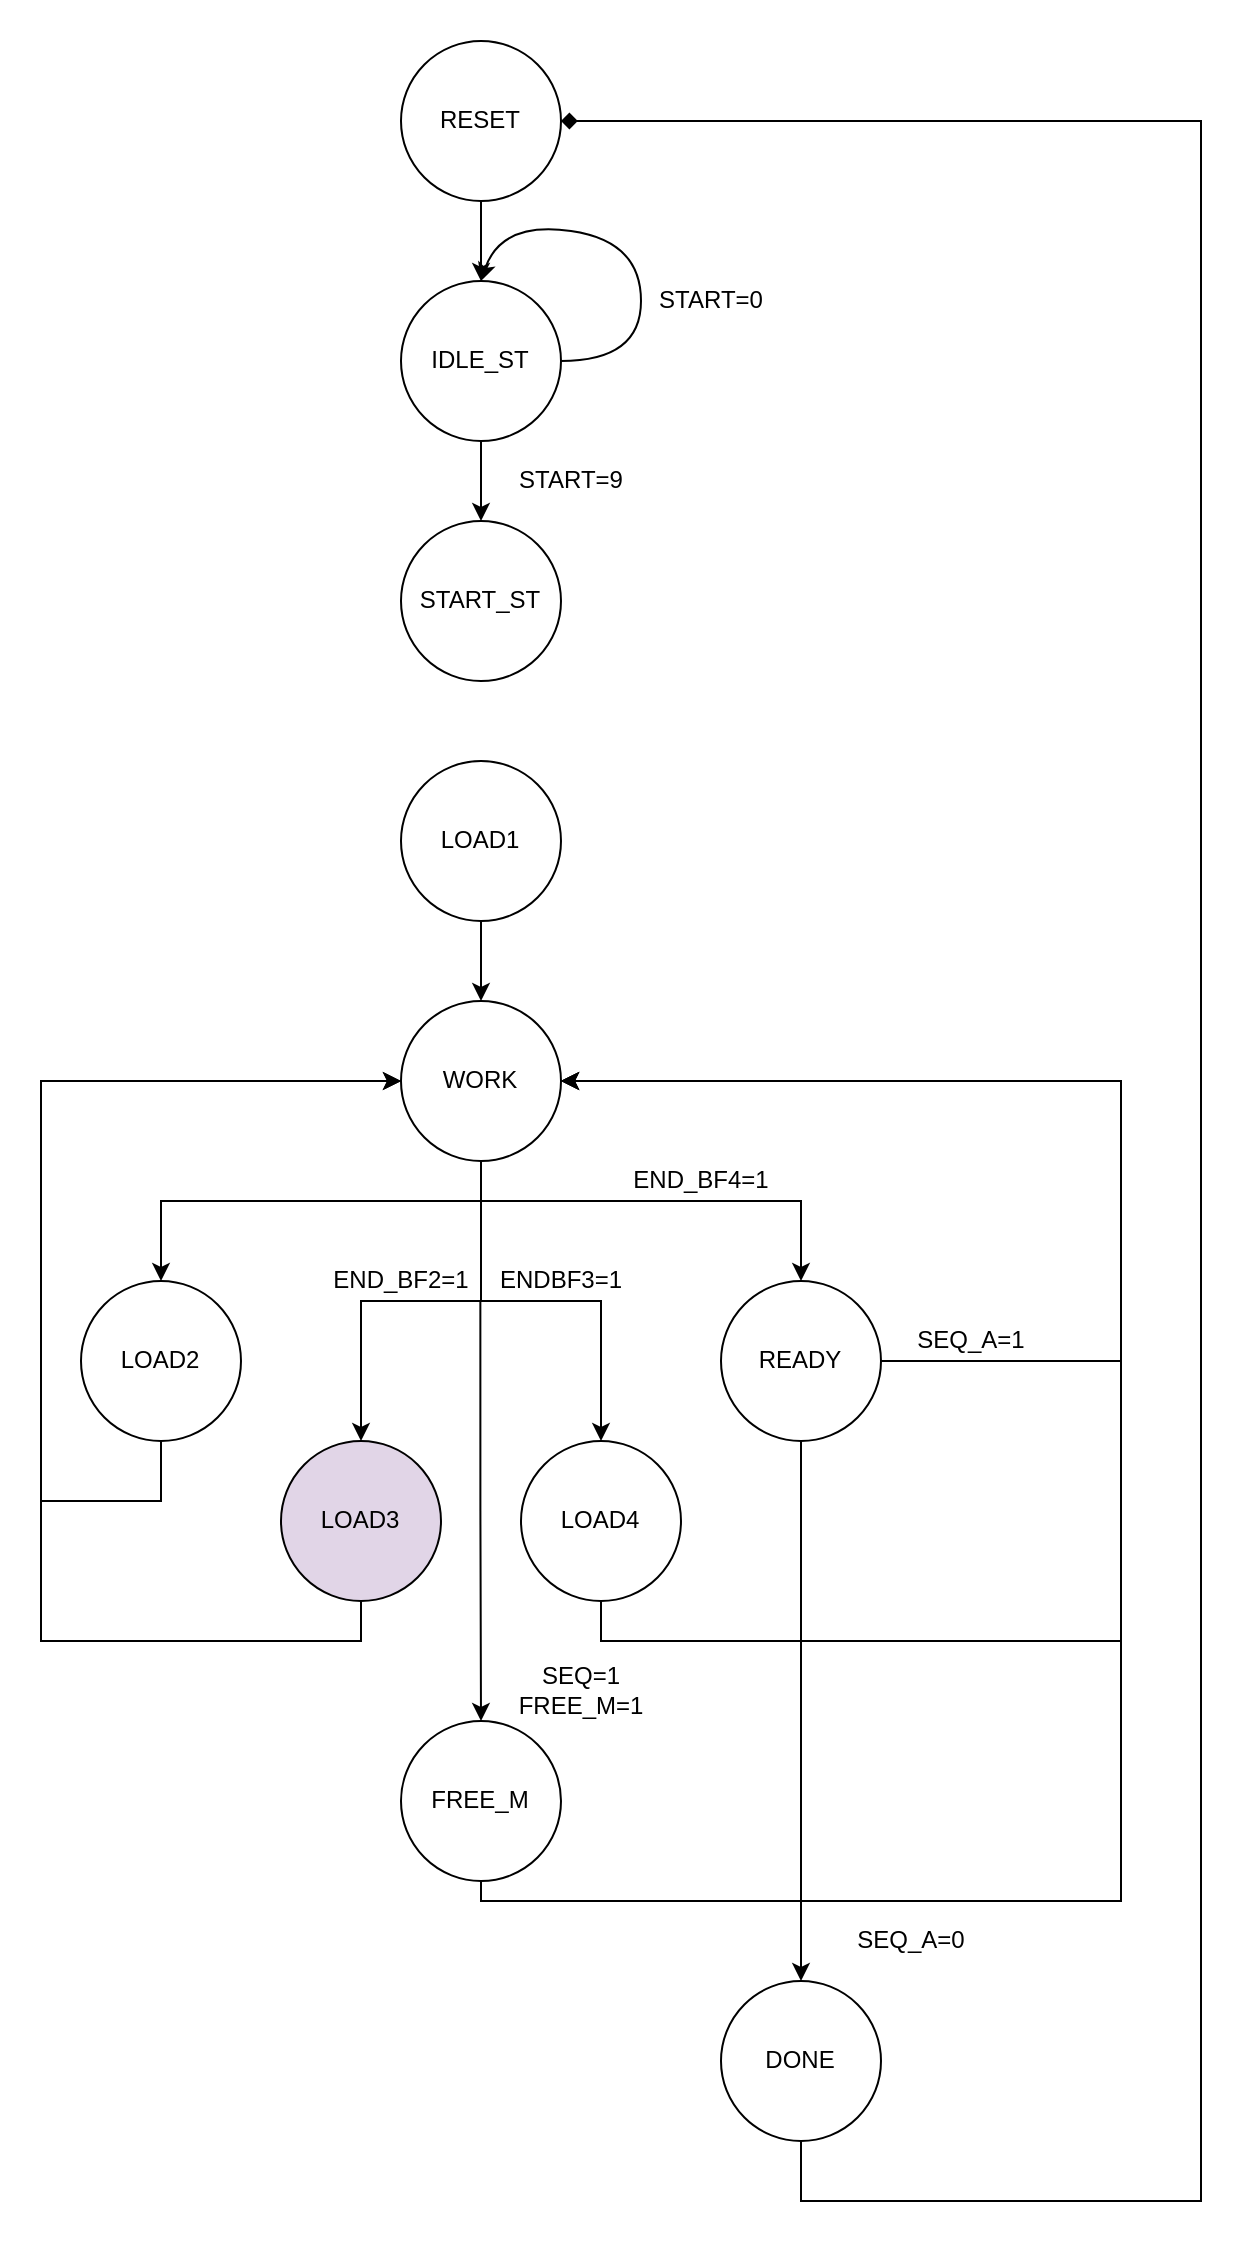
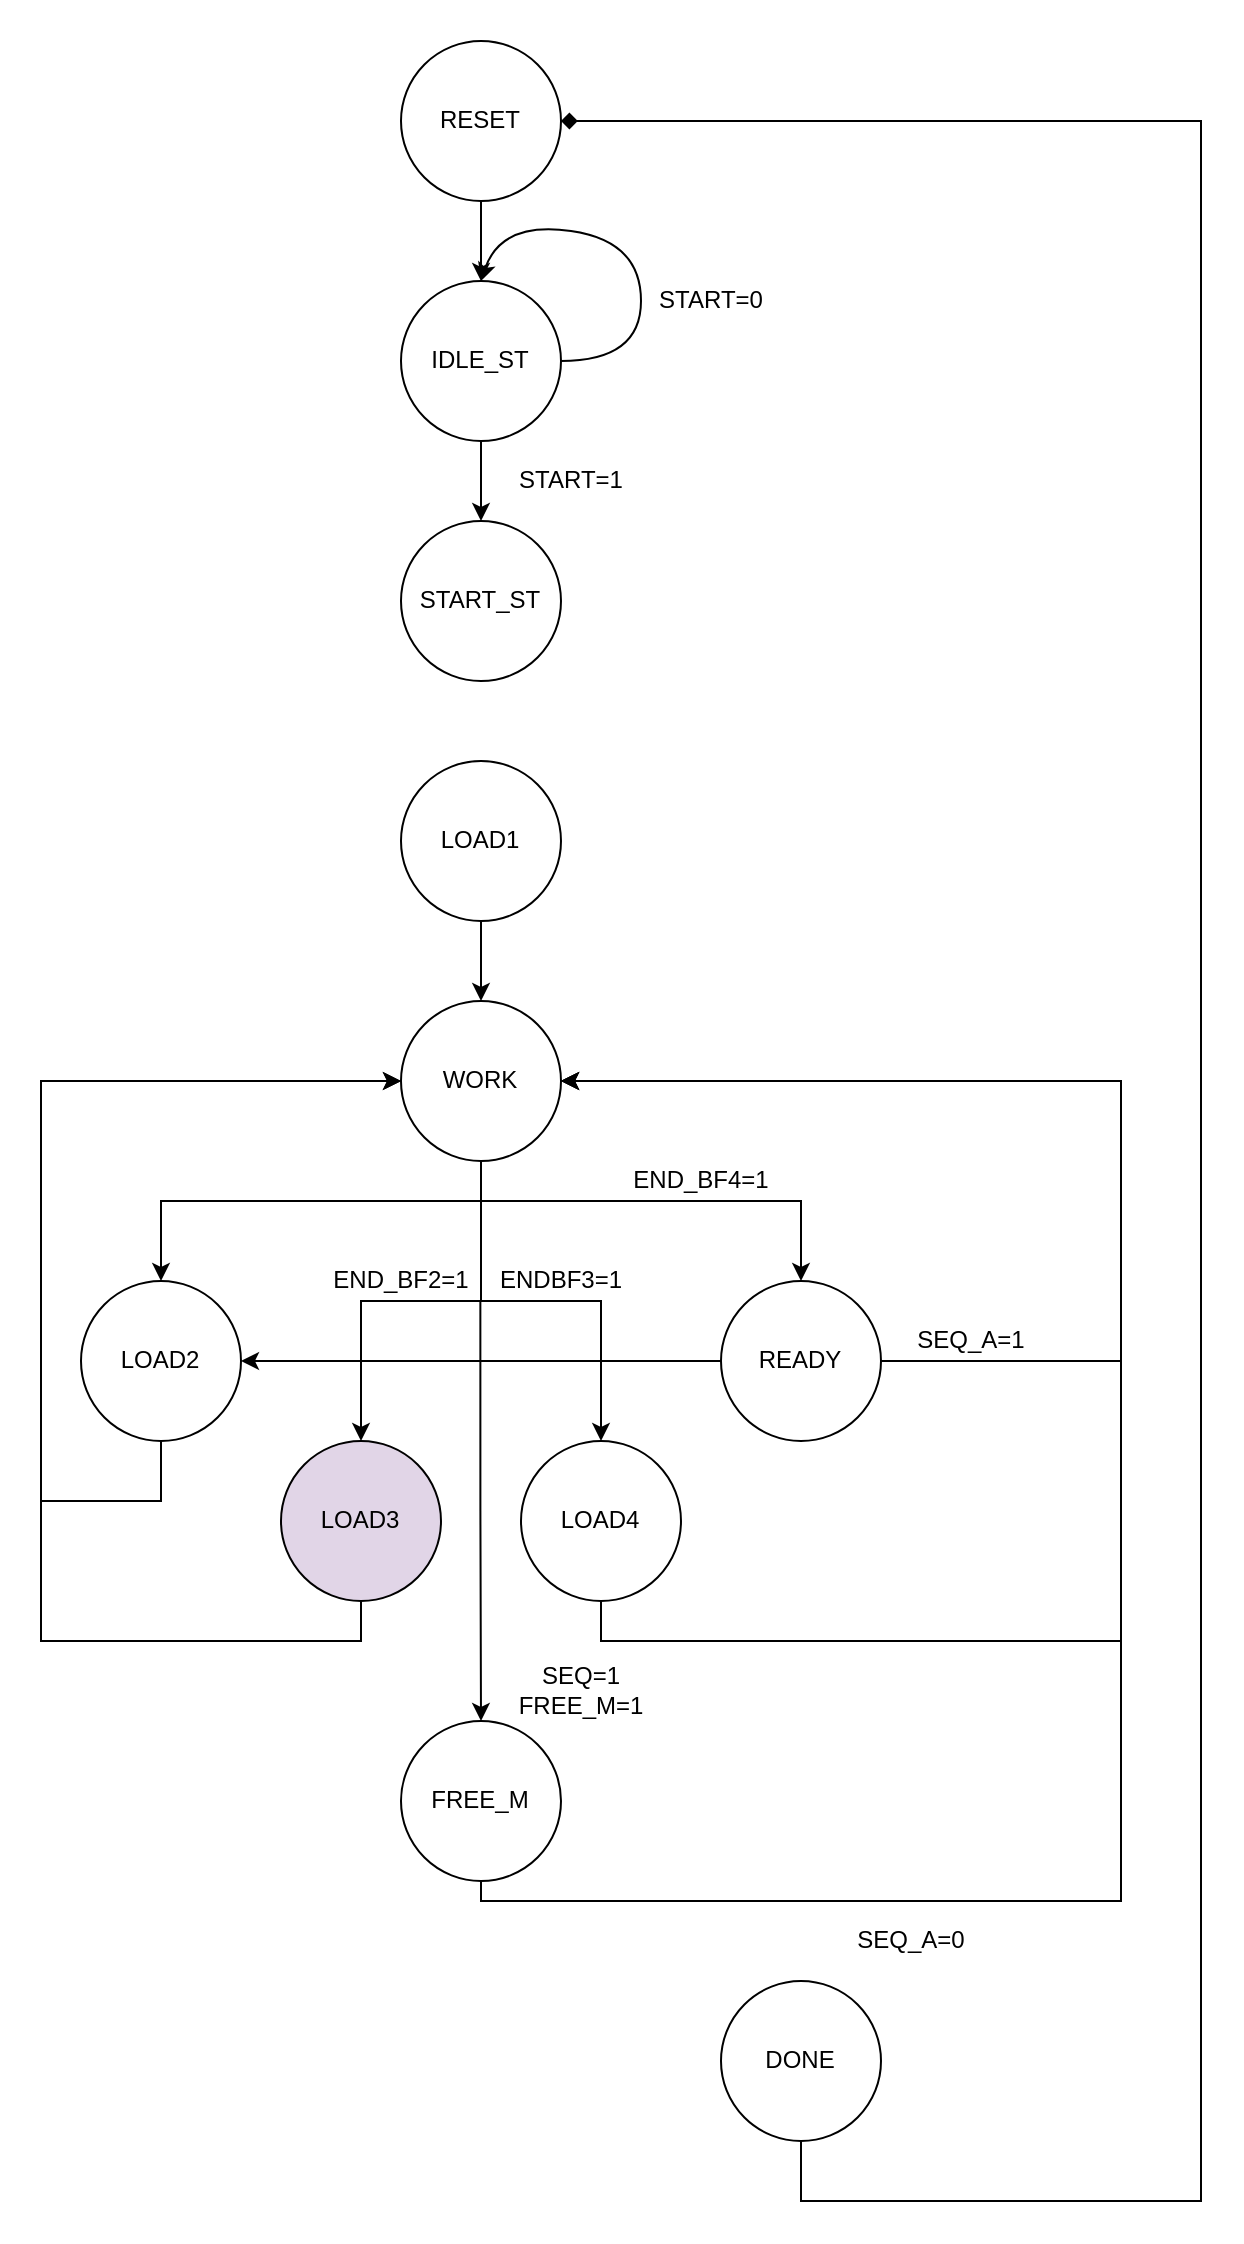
  <mxCell id="0" />
  <mxCell id="1" parent="0" />
  <mxCell id="2" value="" style="edgeStyle=orthogonalEdgeStyle;rounded=0;orthogonalLoop=1;jettySize=auto;html=1;exitX=0.5;exitY=1;exitDx=0;exitDy=0;" parent="1" source="3" target="4" edge="1"><mxGeometry relative="1" as="geometry"><mxPoint x="240" y="230" as="sourcePoint" /></mxGeometry></mxCell>
  <mxCell id="3" value="IDLE_ST" style="ellipse;whiteSpace=wrap;html=1;aspect=fixed;" parent="1" vertex="1"><mxGeometry x="200" y="140" width="80" height="80" as="geometry" /></mxCell>
  <mxCell id="4" value="START_ST" style="ellipse;whiteSpace=wrap;html=1;aspect=fixed;" parent="1" vertex="1"><mxGeometry x="200" y="260" width="80" height="80" as="geometry" /></mxCell>
- <mxCell id="5" value="START=9" style="text;html=1;align=center;verticalAlign=middle;resizable=0;points=[];autosize=1;" parent="1" vertex="1"><mxGeometry x="250" y="230" width="70" height="20" as="geometry" /></mxCell>
+ <mxCell id="5" value="START=1" style="text;html=1;align=center;verticalAlign=middle;resizable=0;points=[];autosize=1;" parent="1" vertex="1"><mxGeometry x="250" y="230" width="70" height="20" as="geometry" /></mxCell>
  <mxCell id="6" value="" style="endArrow=classic;html=1;entryX=0.5;entryY=0;entryDx=0;entryDy=0;curved=1;exitX=1;exitY=0.5;exitDx=0;exitDy=0;" parent="1" source="3" target="3" edge="1"><mxGeometry width="50" height="50" relative="1" as="geometry"><mxPoint x="280" y="170" as="sourcePoint" /><mxPoint x="280" y="290" as="targetPoint" /><Array as="points"><mxPoint x="320" y="180" /><mxPoint x="320" y="120" /><mxPoint x="250" y="110" /></Array></mxGeometry></mxCell>
  <mxCell id="7" value="START=0" style="text;html=1;align=center;verticalAlign=middle;resizable=0;points=[];autosize=1;" parent="1" vertex="1"><mxGeometry x="320" y="140" width="70" height="20" as="geometry" /></mxCell>
  <mxCell id="8" value="" style="edgeStyle=orthogonalEdgeStyle;rounded=0;orthogonalLoop=1;jettySize=auto;html=1;" parent="1" source="9" target="16" edge="1"><mxGeometry relative="1" as="geometry" /></mxCell>
  <mxCell id="9" value="LOAD1" style="ellipse;whiteSpace=wrap;html=1;aspect=fixed;" parent="1" vertex="1"><mxGeometry x="200" y="380" width="80" height="80" as="geometry" /></mxCell>
  <mxCell id="10" style="edgeStyle=orthogonalEdgeStyle;rounded=0;orthogonalLoop=1;jettySize=auto;html=1;entryX=0.5;entryY=0;entryDx=0;entryDy=0;" parent="1" source="11" target="3" edge="1"><mxGeometry relative="1" as="geometry" /></mxCell>
  <mxCell id="11" value="RESET" style="ellipse;whiteSpace=wrap;html=1;aspect=fixed;" parent="1" vertex="1"><mxGeometry x="200" y="20" width="80" height="80" as="geometry" /></mxCell>
  <mxCell id="12" style="edgeStyle=orthogonalEdgeStyle;rounded=0;orthogonalLoop=1;jettySize=auto;html=1;entryX=0.5;entryY=0;entryDx=0;entryDy=0;" parent="1" source="16" target="18" edge="1"><mxGeometry relative="1" as="geometry"><Array as="points"><mxPoint x="240" y="600" /><mxPoint x="80" y="600" /></Array></mxGeometry></mxCell>
  <mxCell id="13" style="edgeStyle=orthogonalEdgeStyle;rounded=0;orthogonalLoop=1;jettySize=auto;html=1;exitX=0.5;exitY=1;exitDx=0;exitDy=0;" parent="1" source="16" target="20" edge="1"><mxGeometry relative="1" as="geometry" /></mxCell>
  <mxCell id="14" style="edgeStyle=orthogonalEdgeStyle;rounded=0;orthogonalLoop=1;jettySize=auto;html=1;entryX=0.5;entryY=0;entryDx=0;entryDy=0;" parent="1" source="16" target="22" edge="1"><mxGeometry relative="1" as="geometry" /></mxCell>
  <mxCell id="15" style="edgeStyle=orthogonalEdgeStyle;rounded=0;orthogonalLoop=1;jettySize=auto;html=1;" parent="1" source="16" target="25" edge="1"><mxGeometry relative="1" as="geometry"><Array as="points"><mxPoint x="240" y="600" /><mxPoint x="400" y="600" /></Array></mxGeometry></mxCell>
  <mxCell id="16" value="WORK" style="ellipse;whiteSpace=wrap;html=1;aspect=fixed;" parent="1" vertex="1"><mxGeometry x="200" y="500" width="80" height="80" as="geometry" /></mxCell>
  <mxCell id="17" style="edgeStyle=orthogonalEdgeStyle;rounded=0;orthogonalLoop=1;jettySize=auto;html=1;entryX=0;entryY=0.5;entryDx=0;entryDy=0;" parent="1" source="18" target="16" edge="1"><mxGeometry relative="1" as="geometry"><Array as="points"><mxPoint x="80" y="750" /><mxPoint x="20" y="750" /><mxPoint x="20" y="540" /></Array></mxGeometry></mxCell>
  <mxCell id="18" value="LOAD2" style="ellipse;whiteSpace=wrap;html=1;aspect=fixed;" parent="1" vertex="1"><mxGeometry x="40" y="640" width="80" height="80" as="geometry" /></mxCell>
  <mxCell id="19" style="edgeStyle=orthogonalEdgeStyle;rounded=0;orthogonalLoop=1;jettySize=auto;html=1;entryX=0;entryY=0.5;entryDx=0;entryDy=0;" parent="1" source="20" target="16" edge="1"><mxGeometry relative="1" as="geometry"><Array as="points"><mxPoint x="180" y="820" /><mxPoint x="20" y="820" /><mxPoint x="20" y="540" /></Array></mxGeometry></mxCell>
  <mxCell id="20" value="&lt;span&gt;LOAD3&lt;/span&gt;" style="ellipse;whiteSpace=wrap;html=1;aspect=fixed;fillColor=#e1d5e7;" parent="1" vertex="1"><mxGeometry x="140" y="720" width="80" height="80" as="geometry" /></mxCell>
  <mxCell id="21" style="edgeStyle=orthogonalEdgeStyle;rounded=0;orthogonalLoop=1;jettySize=auto;html=1;entryX=1;entryY=0.5;entryDx=0;entryDy=0;" parent="1" source="22" target="16" edge="1"><mxGeometry relative="1" as="geometry"><Array as="points"><mxPoint x="300" y="820" /><mxPoint x="560" y="820" /><mxPoint x="560" y="540" /></Array></mxGeometry></mxCell>
  <mxCell id="22" value="&lt;span&gt;LOAD4&lt;/span&gt;" style="ellipse;whiteSpace=wrap;html=1;aspect=fixed;" parent="1" vertex="1"><mxGeometry x="260" y="720" width="80" height="80" as="geometry" /></mxCell>
  <mxCell id="23" style="edgeStyle=orthogonalEdgeStyle;rounded=0;orthogonalLoop=1;jettySize=auto;html=1;entryX=1;entryY=0.5;entryDx=0;entryDy=0;" parent="1" source="25" target="16" edge="1"><mxGeometry relative="1" as="geometry"><Array as="points"><mxPoint x="560" y="680" /><mxPoint x="560" y="540" /></Array></mxGeometry></mxCell>
- <mxCell id="24" style="edgeStyle=orthogonalEdgeStyle;rounded=0;orthogonalLoop=1;jettySize=auto;html=1;" parent="1" source="25" target="35" edge="1"><mxGeometry relative="1" as="geometry" /></mxCell>
+ <mxCell id="24" style="edgeStyle=orthogonalEdgeStyle;rounded=0;orthogonalLoop=1;jettySize=auto;html=1;" parent="1" source="25" target="18" edge="1"><mxGeometry relative="1" as="geometry" /></mxCell>
  <mxCell id="25" value="READY" style="ellipse;whiteSpace=wrap;html=1;aspect=fixed;" parent="1" vertex="1"><mxGeometry x="360" y="640" width="80" height="80" as="geometry" /></mxCell>
  <mxCell id="26" value="END_BF2=1" style="text;html=1;align=center;verticalAlign=middle;resizable=0;points=[];autosize=1;" parent="1" vertex="1"><mxGeometry x="160" y="630" width="80" height="20" as="geometry" /></mxCell>
  <mxCell id="27" value="ENDBF3=1" style="text;html=1;align=center;verticalAlign=middle;resizable=0;points=[];autosize=1;" parent="1" vertex="1"><mxGeometry x="240" y="630" width="80" height="20" as="geometry" /></mxCell>
  <mxCell id="28" value="END_BF4=1" style="text;html=1;align=center;verticalAlign=middle;resizable=0;points=[];autosize=1;" parent="1" vertex="1"><mxGeometry x="310" y="580" width="80" height="20" as="geometry" /></mxCell>
  <mxCell id="29" value="SEQ_A=1" style="text;html=1;align=center;verticalAlign=middle;resizable=0;points=[];autosize=1;" parent="1" vertex="1"><mxGeometry x="450" y="660" width="70" height="20" as="geometry" /></mxCell>
  <mxCell id="30" style="edgeStyle=orthogonalEdgeStyle;rounded=0;orthogonalLoop=1;jettySize=auto;html=1;exitX=-0.004;exitY=1.025;exitDx=0;exitDy=0;exitPerimeter=0;" parent="1" source="27" target="32" edge="1"><mxGeometry relative="1" as="geometry" /></mxCell>
  <mxCell id="31" style="edgeStyle=orthogonalEdgeStyle;rounded=0;orthogonalLoop=1;jettySize=auto;html=1;entryX=1;entryY=0.5;entryDx=0;entryDy=0;" parent="1" source="32" target="16" edge="1"><mxGeometry relative="1" as="geometry"><Array as="points"><mxPoint x="240" y="950" /><mxPoint x="560" y="950" /><mxPoint x="560" y="540" /></Array></mxGeometry></mxCell>
  <mxCell id="32" value="FREE_M" style="ellipse;whiteSpace=wrap;html=1;aspect=fixed;" parent="1" vertex="1"><mxGeometry x="200" y="860" width="80" height="80" as="geometry" /></mxCell>
  <mxCell id="33" value="SEQ=1&lt;br&gt;FREE_M=1" style="text;html=1;align=center;verticalAlign=middle;resizable=0;points=[];autosize=1;" parent="1" vertex="1"><mxGeometry x="250" y="830" width="80" height="30" as="geometry" /></mxCell>
  <mxCell id="34" style="edgeStyle=orthogonalEdgeStyle;rounded=0;orthogonalLoop=1;jettySize=auto;html=1;entryX=1;entryY=0.5;entryDx=0;entryDy=0;endArrow=diamond;" parent="1" source="35" target="11" edge="1"><mxGeometry relative="1" as="geometry"><Array as="points"><mxPoint x="400" y="1100" /><mxPoint x="600" y="1100" /><mxPoint x="600" y="60" /></Array></mxGeometry></mxCell>
  <mxCell id="35" value="DONE" style="ellipse;whiteSpace=wrap;html=1;aspect=fixed;" parent="1" vertex="1"><mxGeometry x="360" y="990" width="80" height="80" as="geometry" /></mxCell>
  <mxCell id="36" value="SEQ_A=0" style="text;html=1;align=center;verticalAlign=middle;resizable=0;points=[];autosize=1;" parent="1" vertex="1"><mxGeometry x="420" y="960" width="70" height="20" as="geometry" /></mxCell>
